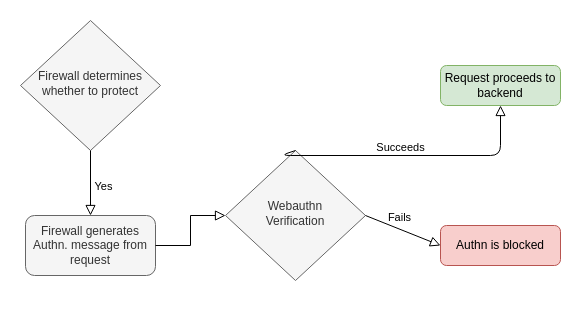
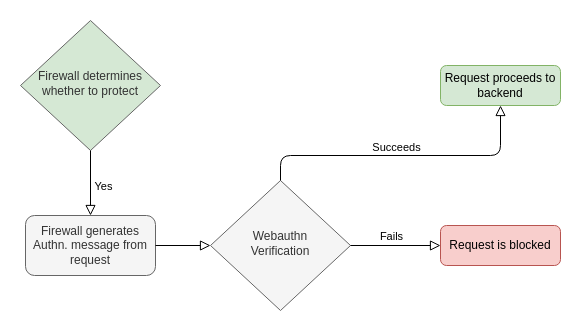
  <mxCell id="0" />
  <mxCell id="1" parent="0" />
- <mxCell id="2" value="Firewall determines whether to protect" style="rhombus;whiteSpace=wrap;html=1;shadow=0;fontFamily=Helvetica;fontSize=12;align=center;strokeWidth=1;spacing=6;spacingTop=-4;fillColor=#f5f5f5;strokeColor=#666666;fontColor=#333333;" parent="1" vertex="1"><mxGeometry x="20" y="20" width="140" height="130" as="geometry" /></mxCell>
+ <mxCell id="2" value="Firewall determines whether to protect" style="rhombus;whiteSpace=wrap;html=1;shadow=0;fontFamily=Helvetica;fontSize=12;align=center;strokeWidth=1;spacing=6;spacingTop=-4;fillColor=#d5e8d4;strokeColor=#666666;fontColor=#333333;" parent="1" vertex="1"><mxGeometry x="20" y="20" width="140" height="130" as="geometry" /></mxCell>
  <mxCell id="3" value="Request proceeds to backend" style="rounded=1;whiteSpace=wrap;html=1;fontSize=12;glass=0;strokeWidth=1;shadow=0;fillColor=#d5e8d4;strokeColor=#82b366;" parent="1" vertex="1"><mxGeometry x="440" y="65" width="120" height="40" as="geometry" /></mxCell>
- <mxCell id="4" value="Authn is blocked" style="rounded=1;whiteSpace=wrap;html=1;fontSize=12;glass=0;strokeWidth=1;shadow=0;fillColor=#f8cecc;strokeColor=#b85450;" parent="1" vertex="1"><mxGeometry x="440" y="225" width="120" height="40" as="geometry" /></mxCell>
+ <mxCell id="4" value="Request is blocked" style="rounded=1;whiteSpace=wrap;html=1;fontSize=12;glass=0;strokeWidth=1;shadow=0;fillColor=#f8cecc;strokeColor=#b85450;" parent="1" vertex="1"><mxGeometry x="440" y="225" width="120" height="40" as="geometry" /></mxCell>
  <mxCell id="5" value="Firewall generates Authn. message from request" style="rounded=1;whiteSpace=wrap;html=1;fontSize=12;glass=0;strokeWidth=1;shadow=0;fillColor=#f5f5f5;strokeColor=#666666;fontColor=#333333;" vertex="1" parent="1"><mxGeometry x="25" y="215" width="130" height="60" as="geometry" /></mxCell>
- <mxCell id="6" value="Webauthn &lt;br&gt;Verification" style="rhombus;whiteSpace=wrap;html=1;shadow=0;fontFamily=Helvetica;fontSize=12;align=center;strokeWidth=1;spacing=6;spacingTop=-4;fillColor=#f5f5f5;strokeColor=#666666;fontColor=#333333;" vertex="1" parent="1"><mxGeometry x="225" y="150" width="140" height="130" as="geometry" /></mxCell>
+ <mxCell id="6" value="Webauthn &lt;br&gt;Verification" style="rhombus;whiteSpace=wrap;html=1;shadow=0;fontFamily=Helvetica;fontSize=12;align=center;strokeWidth=1;spacing=6;spacingTop=-4;fillColor=#f5f5f5;strokeColor=#666666;fontColor=#333333;" vertex="1" parent="1"><mxGeometry x="210" y="180" width="140" height="130" as="geometry" /></mxCell>
  <mxCell id="7" value="" style="rounded=0;html=1;jettySize=auto;orthogonalLoop=1;fontSize=11;endArrow=block;endFill=0;endSize=8;strokeWidth=1;shadow=0;labelBackgroundColor=none;edgeStyle=orthogonalEdgeStyle;entryX=0;entryY=0.5;entryDx=0;entryDy=0;exitX=1;exitY=0.5;exitDx=0;exitDy=0;" edge="1" parent="1" source="5" target="6"><mxGeometry y="20" relative="1" as="geometry"><mxPoint as="offset" /><mxPoint x="170" y="95" as="sourcePoint" /><mxPoint x="230" y="95" as="targetPoint" /></mxGeometry></mxCell>
  <mxCell id="8" value="" style="endArrow=block;html=1;exitX=0.5;exitY=1;exitDx=0;exitDy=0;entryX=0.5;entryY=0;entryDx=0;entryDy=0;endFill=0;endSize=8;" edge="1" parent="1" source="2" target="5"><mxGeometry width="50" height="50" relative="1" as="geometry"><mxPoint x="200" y="305" as="sourcePoint" /><mxPoint x="250" y="255" as="targetPoint" /></mxGeometry></mxCell>
  <mxCell id="9" value="Yes" style="edgeLabel;html=1;align=center;verticalAlign=middle;resizable=0;points=[];" vertex="1" connectable="0" parent="8"><mxGeometry x="0.229" y="-2" relative="1" as="geometry"><mxPoint x="14" y="-5" as="offset" /></mxGeometry></mxCell>
  <mxCell id="10" value="" style="endArrow=block;html=1;endSize=8;exitX=0.5;exitY=0;exitDx=0;exitDy=0;entryX=0.5;entryY=1;entryDx=0;entryDy=0;endFill=0;" edge="1" parent="1" source="6" target="3"><mxGeometry width="50" height="50" relative="1" as="geometry"><mxPoint x="310" y="165" as="sourcePoint" /><mxPoint x="360" y="115" as="targetPoint" /><Array as="points"><mxPoint x="280" y="155" /><mxPoint x="500" y="155" /></Array></mxGeometry></mxCell>
  <mxCell id="11" value="Succeeds" style="edgeLabel;html=1;align=center;verticalAlign=middle;resizable=0;points=[];" vertex="1" connectable="0" parent="10"><mxGeometry x="-0.059" y="-1" relative="1" as="geometry"><mxPoint x="1" y="-10" as="offset" /></mxGeometry></mxCell>
  <mxCell id="12" value="" style="endArrow=block;html=1;endSize=8;exitX=1;exitY=0.5;exitDx=0;exitDy=0;entryX=0;entryY=0.5;entryDx=0;entryDy=0;endFill=0;" edge="1" parent="1" source="6" target="4"><mxGeometry width="50" height="50" relative="1" as="geometry"><mxPoint x="200" y="325" as="sourcePoint" /><mxPoint x="250" y="275" as="targetPoint" /></mxGeometry></mxCell>
  <mxCell id="13" value="Fails" style="edgeLabel;html=1;align=center;verticalAlign=middle;resizable=0;points=[];" vertex="1" connectable="0" parent="12"><mxGeometry x="-0.238" y="-3" relative="1" as="geometry"><mxPoint x="6" y="-13" as="offset" /></mxGeometry></mxCell>
